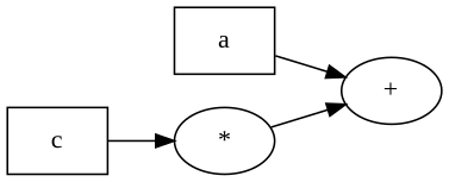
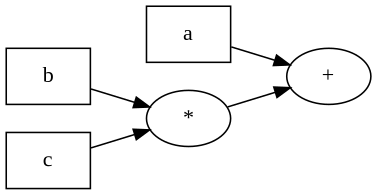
  digraph {
    fontname="Liberation Serif"
    rankdir=LR
    node [fontname="Liberation Serif" shape=box]
    edge [fontname="Liberation Serif"]
    "+" [shape=""]
    a
    "*" [shape=""]
+   b
    c
    a -> "+"
    "*" -> "+"
+   b -> "*"
    c -> "*"
  }
